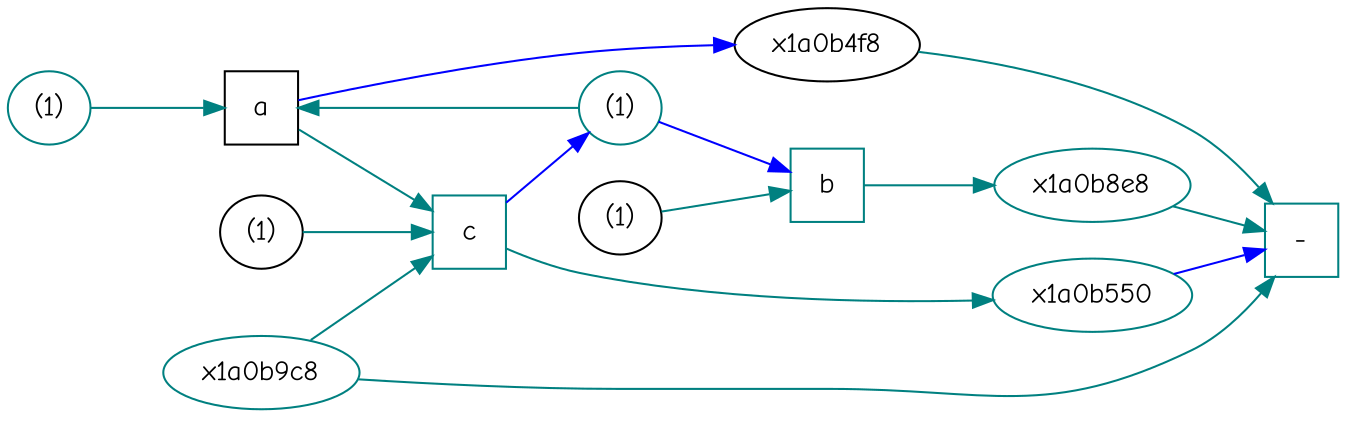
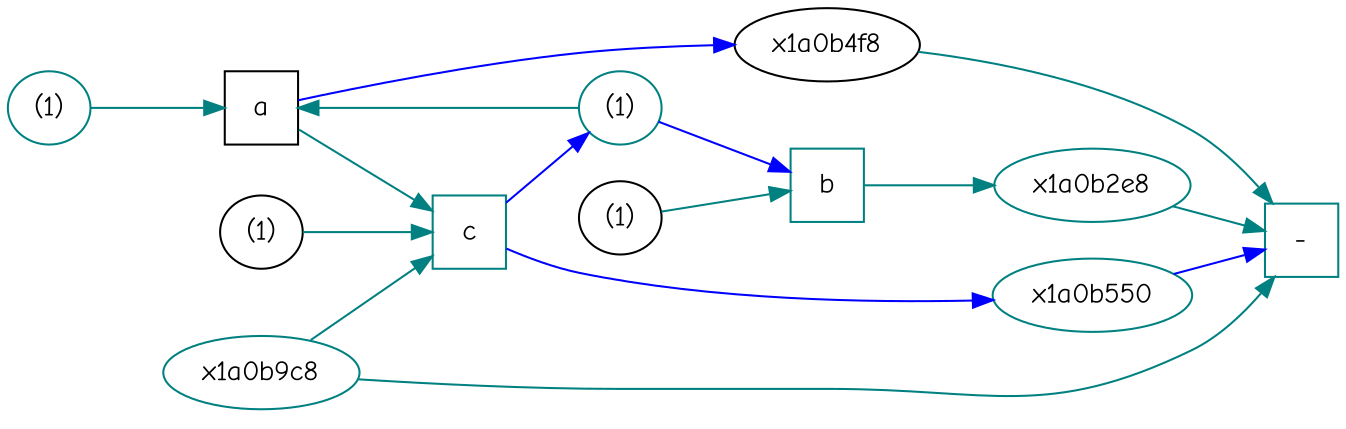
  digraph {
    fontname="Comic Neue"
    rankdir=LR
    node [color=teal fontname="Comic Neue"]
    edge [color=teal fontname="Comic Neue"]
    n1 [label="-" shape=box width=0.5]
    n2 [color=black label=a shape=box width=0.5]
    x1a0b4f8 [color=black width=0.5]
    n4 [label=c shape=box width=0.5]
    x1a0b9c8 [width=0.5]
    n6 [label=b shape=box width=0.5]
-   x1a0b2e8 [width=0.5 label=x1a0b8e8]
+   x1a0b2e8 [width=0.5]
    x1a0b550 [width=0.5]
    n9 [label="(1)" width=0.5]
    n10 [label="(1)" width=0.5]
    n11 [color=black label="(1)" width=0.5]
    n12 [color=black label="(1)" width=0.5]
    n2 -> x1a0b4f8 [color=blue]
    n2 -> n4
    x1a0b4f8 -> n1
-   n4 -> x1a0b550
+   n4 -> x1a0b550 [color=blue]
    n4 -> n9 [color=blue]
    x1a0b9c8 -> n1
    x1a0b9c8 -> n4
    n6 -> x1a0b2e8
    x1a0b2e8 -> n1
    x1a0b550 -> n1 [color=blue]
    n9 -> n2
    n9 -> n6 [color=blue]
    n10 -> n2
    n11 -> n6
    n12 -> n4
  }
